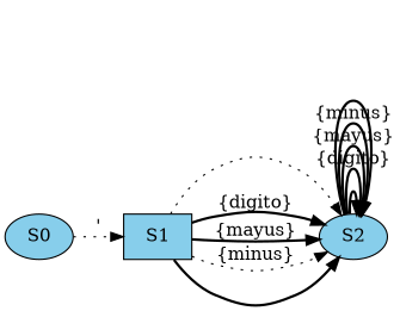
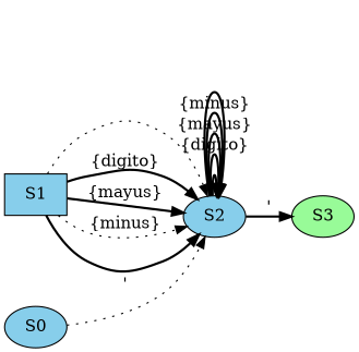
  digraph {
    rankdir=LR
    node [fillcolor=skyblue shape=ellipse style=filled]
    edge [style=bold]
    S2
+   S3 [fillcolor=palegreen]
    S1 [shape=box]
    S0
    S2 -> S2 [label=" "]
    S2 -> S2 [label="\{digito\}"]
    S2 -> S2 [label="\{mayus\}"]
    S2 -> S2 [label="\{minus\}"]
    S2 -> S2 [label="\n"]
+   S2 -> S3 [label="\'"]
    S1 -> S2 [label=" " style=dotted]
    S1 -> S2 [label="\{digito\}"]
    S1 -> S2 [label="\{mayus\}"]
    S1 -> S2 [label="\{minus\}" style=dotted]
    S1 -> S2 [label="\n"]
-   S0 -> S1 [label="\'" style=dotted]
+   S0 -> S2 [label="\'" style=dotted]
  }
